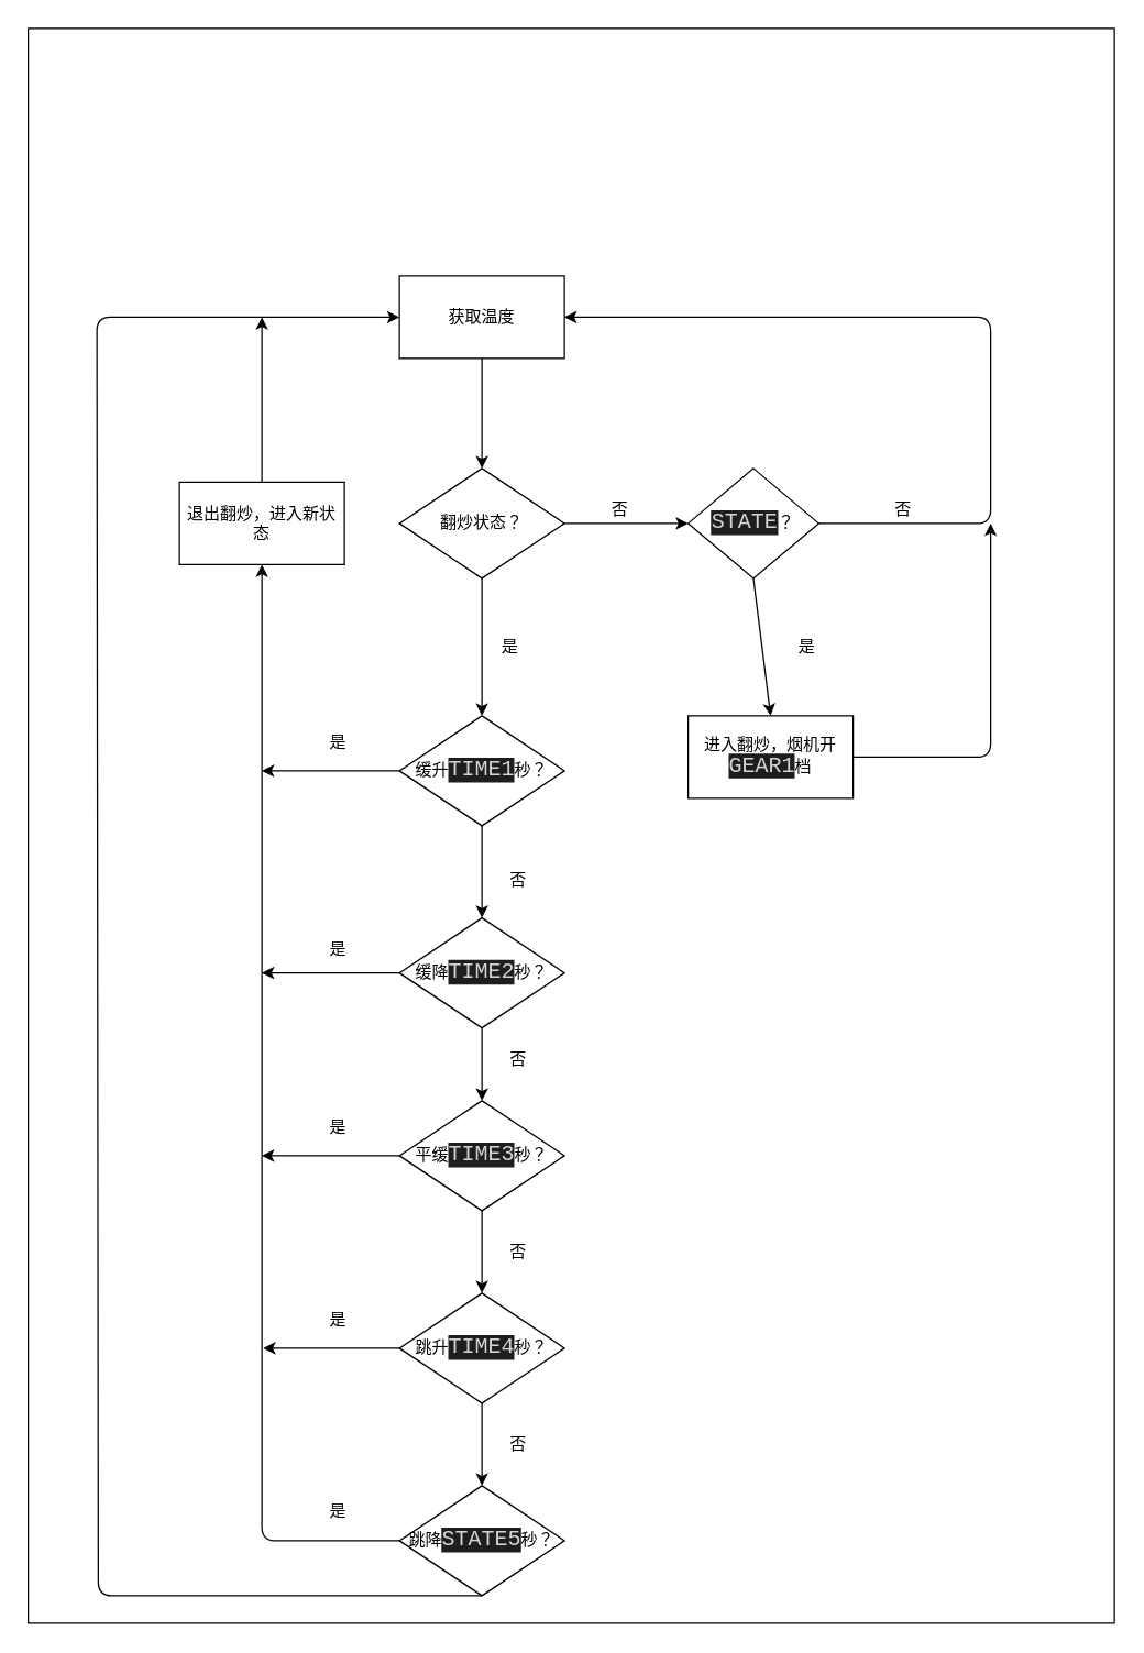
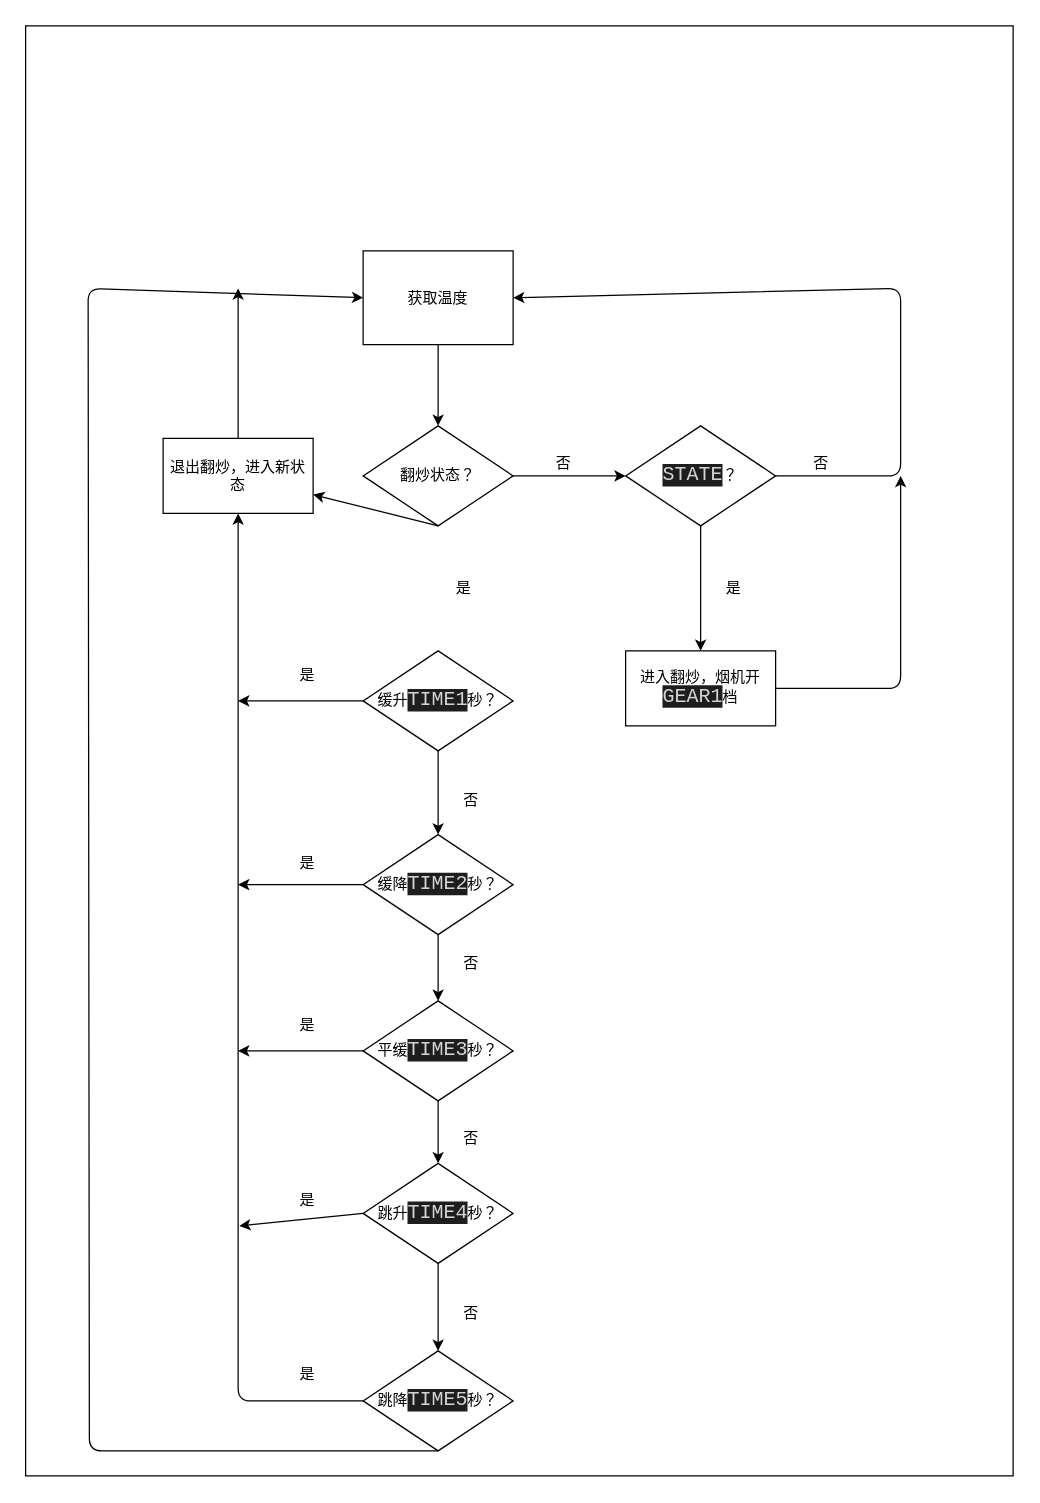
  <mxCell id="0" />
  <mxCell id="1" parent="0" />
  <mxCell id="2" value="" style="rounded=0;whiteSpace=wrap;html=1;" parent="1" vertex="1"><mxGeometry x="20" y="20" width="790" height="1160" as="geometry" /></mxCell>
  <mxCell id="3" style="edgeStyle=none;html=1;exitX=0.5;exitY=1;exitDx=0;exitDy=0;" parent="1" source="4" target="12" edge="1"><mxGeometry relative="1" as="geometry" /></mxCell>
- <mxCell id="4" value="获取温度" style="rounded=0;whiteSpace=wrap;html=1;" parent="1" vertex="1"><mxGeometry x="290" y="200" width="120" height="60" as="geometry" /></mxCell>
+ <mxCell id="4" value="获取温度" style="rounded=0;whiteSpace=wrap;html=1;" parent="1" vertex="1"><mxGeometry x="290" y="200" width="120" height="75" as="geometry" /></mxCell>
  <mxCell id="5" style="edgeStyle=none;html=1;exitX=1;exitY=0.5;exitDx=0;exitDy=0;entryX=1;entryY=0.5;entryDx=0;entryDy=0;" parent="1" source="7" target="4" edge="1"><mxGeometry relative="1" as="geometry"><Array as="points"><mxPoint x="720" y="380" /><mxPoint x="720" y="230" /></Array></mxGeometry></mxCell>
  <mxCell id="6" style="edgeStyle=none;html=1;exitX=0.5;exitY=1;exitDx=0;exitDy=0;entryX=0.5;entryY=0;entryDx=0;entryDy=0;" parent="1" source="7" target="9" edge="1"><mxGeometry relative="1" as="geometry"><mxPoint x="560" y="460" as="targetPoint" /></mxGeometry></mxCell>
- <mxCell id="7" value="&lt;font color=&quot;#d4d4d4&quot; face=&quot;consolas, courier new, monospace&quot;&gt;&lt;span style=&quot;font-size: 16px ; background-color: rgb(30 , 30 , 30)&quot;&gt;STATE&lt;/span&gt;&lt;/font&gt;？" style="rhombus;whiteSpace=wrap;html=1;" parent="1" vertex="1"><mxGeometry x="500" y="340" width="95" height="80" as="geometry" /></mxCell>
+ <mxCell id="7" value="&lt;font color=&quot;#d4d4d4&quot; face=&quot;consolas, courier new, monospace&quot;&gt;&lt;span style=&quot;font-size: 16px ; background-color: rgb(30 , 30 , 30)&quot;&gt;STATE&lt;/span&gt;&lt;/font&gt;？" style="rhombus;whiteSpace=wrap;html=1;" parent="1" vertex="1"><mxGeometry x="500" y="340" width="120" height="80" as="geometry" /></mxCell>
  <mxCell id="8" style="edgeStyle=none;html=1;exitX=1;exitY=0.5;exitDx=0;exitDy=0;" parent="1" source="9" edge="1"><mxGeometry relative="1" as="geometry"><mxPoint x="720" y="380" as="targetPoint" /><Array as="points"><mxPoint x="720" y="550" /></Array></mxGeometry></mxCell>
  <mxCell id="9" value="进入翻炒，烟机开&lt;span style=&quot;background-color: rgb(30 , 30 , 30) ; color: rgb(212 , 212 , 212) ; font-family: &amp;#34;consolas&amp;#34; , &amp;#34;courier new&amp;#34; , monospace ; font-size: 16px&quot;&gt;GEAR1&lt;/span&gt;&lt;span&gt;档&lt;/span&gt;" style="rounded=0;whiteSpace=wrap;html=1;" parent="1" vertex="1"><mxGeometry x="500" y="520" width="120" height="60" as="geometry" /></mxCell>
  <mxCell id="10" style="edgeStyle=none;html=1;exitX=1;exitY=0.5;exitDx=0;exitDy=0;" parent="1" source="12" target="7" edge="1"><mxGeometry relative="1" as="geometry" /></mxCell>
- <mxCell id="11" style="edgeStyle=none;html=1;exitX=0.5;exitY=1;exitDx=0;exitDy=0;" parent="1" source="12" target="15" edge="1"><mxGeometry relative="1" as="geometry" /></mxCell>
+ <mxCell id="11" style="edgeStyle=none;html=1;exitX=0.5;exitY=1;exitDx=0;exitDy=0;" parent="1" source="12" target="29" edge="1"><mxGeometry relative="1" as="geometry" /></mxCell>
  <mxCell id="12" value="翻炒状态？" style="rhombus;whiteSpace=wrap;html=1;" parent="1" vertex="1"><mxGeometry x="290" y="340" width="120" height="80" as="geometry" /></mxCell>
  <mxCell id="13" style="edgeStyle=none;html=1;exitX=0.5;exitY=1;exitDx=0;exitDy=0;" parent="1" source="15" target="18" edge="1"><mxGeometry relative="1" as="geometry" /></mxCell>
  <mxCell id="14" style="edgeStyle=none;html=1;exitX=0;exitY=0.5;exitDx=0;exitDy=0;" parent="1" source="15" edge="1"><mxGeometry relative="1" as="geometry"><mxPoint x="190" y="560" as="targetPoint" /></mxGeometry></mxCell>
  <mxCell id="15" value="缓升&lt;span style=&quot;background-color: rgb(30 , 30 , 30) ; color: rgb(212 , 212 , 212) ; font-family: &amp;#34;consolas&amp;#34; , &amp;#34;courier new&amp;#34; , monospace ; font-size: 16px&quot;&gt;TIME1&lt;/span&gt;&lt;span&gt;秒？&lt;/span&gt;" style="rhombus;whiteSpace=wrap;html=1;" parent="1" vertex="1"><mxGeometry x="290" y="520" width="120" height="80" as="geometry" /></mxCell>
  <mxCell id="16" style="edgeStyle=none;html=1;exitX=0.5;exitY=1;exitDx=0;exitDy=0;entryX=0.5;entryY=0;entryDx=0;entryDy=0;" parent="1" source="18" target="21" edge="1"><mxGeometry relative="1" as="geometry" /></mxCell>
  <mxCell id="17" style="edgeStyle=none;html=1;exitX=0;exitY=0.5;exitDx=0;exitDy=0;" parent="1" source="18" edge="1"><mxGeometry relative="1" as="geometry"><mxPoint x="190" y="707" as="targetPoint" /></mxGeometry></mxCell>
  <mxCell id="18" value="缓降&lt;span style=&quot;background-color: rgb(30 , 30 , 30) ; color: rgb(212 , 212 , 212) ; font-family: &amp;#34;consolas&amp;#34; , &amp;#34;courier new&amp;#34; , monospace ; font-size: 16px&quot;&gt;TIME2&lt;/span&gt;&lt;span&gt;秒？&lt;/span&gt;" style="rhombus;whiteSpace=wrap;html=1;" parent="1" vertex="1"><mxGeometry x="290" y="667" width="120" height="80" as="geometry" /></mxCell>
  <mxCell id="19" style="edgeStyle=none;html=1;exitX=0.5;exitY=1;exitDx=0;exitDy=0;entryX=0.5;entryY=0;entryDx=0;entryDy=0;" parent="1" source="21" target="25" edge="1"><mxGeometry relative="1" as="geometry"><mxPoint x="350" y="930" as="targetPoint" /></mxGeometry></mxCell>
  <mxCell id="20" style="edgeStyle=none;html=1;exitX=0;exitY=0.5;exitDx=0;exitDy=0;" parent="1" source="21" edge="1"><mxGeometry relative="1" as="geometry"><mxPoint x="190" y="840" as="targetPoint" /></mxGeometry></mxCell>
  <mxCell id="21" value="平缓&lt;span style=&quot;background-color: rgb(30 , 30 , 30) ; color: rgb(212 , 212 , 212) ; font-family: &amp;#34;consolas&amp;#34; , &amp;#34;courier new&amp;#34; , monospace ; font-size: 16px&quot;&gt;TIME3&lt;/span&gt;&lt;span&gt;秒？&lt;/span&gt;" style="rhombus;whiteSpace=wrap;html=1;" parent="1" vertex="1"><mxGeometry x="290" y="800" width="120" height="80" as="geometry" /></mxCell>
  <mxCell id="22" style="edgeStyle=none;html=1;exitX=0.5;exitY=1;exitDx=0;exitDy=0;entryX=0.5;entryY=0;entryDx=0;entryDy=0;" parent="1" source="25" target="27" edge="1"><mxGeometry relative="1" as="geometry" /></mxCell>
  <mxCell id="23" style="edgeStyle=none;html=1;entryX=0.5;entryY=1;entryDx=0;entryDy=0;exitX=0;exitY=0.5;exitDx=0;exitDy=0;" parent="1" source="27" target="29" edge="1"><mxGeometry relative="1" as="geometry"><Array as="points"><mxPoint x="190" y="1120" /><mxPoint x="190" y="980" /></Array></mxGeometry></mxCell>
  <mxCell id="24" style="edgeStyle=none;html=1;exitX=0;exitY=0.5;exitDx=0;exitDy=0;" parent="1" source="25" edge="1"><mxGeometry relative="1" as="geometry"><mxPoint x="191" y="980" as="targetPoint" /></mxGeometry></mxCell>
- <mxCell id="25" value="跳升&lt;span style=&quot;background-color: rgb(30 , 30 , 30) ; color: rgb(212 , 212 , 212) ; font-family: &amp;#34;consolas&amp;#34; , &amp;#34;courier new&amp;#34; , monospace ; font-size: 16px&quot;&gt;TIME4&lt;/span&gt;&lt;span&gt;秒？&lt;/span&gt;" style="rhombus;whiteSpace=wrap;html=1;" parent="1" vertex="1"><mxGeometry x="290" y="940" width="120" height="80" as="geometry" /></mxCell>
+ <mxCell id="25" value="跳升&lt;span style=&quot;background-color: rgb(30 , 30 , 30) ; color: rgb(212 , 212 , 212) ; font-family: &amp;#34;consolas&amp;#34; , &amp;#34;courier new&amp;#34; , monospace ; font-size: 16px&quot;&gt;TIME4&lt;/span&gt;&lt;span&gt;秒？&lt;/span&gt;" style="rhombus;whiteSpace=wrap;html=1;" parent="1" vertex="1"><mxGeometry x="290" y="930" width="120" height="80" as="geometry" /></mxCell>
  <mxCell id="26" style="edgeStyle=none;html=1;exitX=0.5;exitY=1;exitDx=0;exitDy=0;entryX=0;entryY=0.5;entryDx=0;entryDy=0;" parent="1" source="27" target="4" edge="1"><mxGeometry relative="1" as="geometry"><Array as="points"><mxPoint x="71" y="1160" /><mxPoint x="70" y="230" /></Array></mxGeometry></mxCell>
- <mxCell id="27" value="跳降&lt;span style=&quot;background-color: rgb(30 , 30 , 30) ; color: rgb(212 , 212 , 212) ; font-family: &amp;#34;consolas&amp;#34; , &amp;#34;courier new&amp;#34; , monospace ; font-size: 16px&quot;&gt;STATE5&lt;/span&gt;&lt;span&gt;秒？&lt;/span&gt;" style="rhombus;whiteSpace=wrap;html=1;" parent="1" vertex="1"><mxGeometry x="290" y="1080" width="120" height="80" as="geometry" /></mxCell>
+ <mxCell id="27" value="跳降&lt;span style=&quot;background-color: rgb(30 , 30 , 30) ; color: rgb(212 , 212 , 212) ; font-family: &amp;#34;consolas&amp;#34; , &amp;#34;courier new&amp;#34; , monospace ; font-size: 16px&quot;&gt;TIME5&lt;/span&gt;&lt;span&gt;秒？&lt;/span&gt;" style="rhombus;whiteSpace=wrap;html=1;" parent="1" vertex="1"><mxGeometry x="290" y="1080" width="120" height="80" as="geometry" /></mxCell>
  <mxCell id="28" style="edgeStyle=none;html=1;exitX=0.5;exitY=0;exitDx=0;exitDy=0;" parent="1" source="29" edge="1"><mxGeometry relative="1" as="geometry"><mxPoint x="190" y="230" as="targetPoint" /></mxGeometry></mxCell>
  <mxCell id="29" value="退出翻炒，进入新状态" style="rounded=0;whiteSpace=wrap;html=1;" parent="1" vertex="1"><mxGeometry x="130" y="350" width="120" height="60" as="geometry" /></mxCell>
  <mxCell id="30" value="否" style="text;html=1;align=center;verticalAlign=middle;resizable=0;points=[];autosize=1;strokeColor=none;fillColor=none;" parent="1" vertex="1"><mxGeometry x="435" y="360" width="30" height="20" as="geometry" /></mxCell>
  <mxCell id="31" value="是" style="text;html=1;align=center;verticalAlign=middle;resizable=0;points=[];autosize=1;strokeColor=none;fillColor=none;" parent="1" vertex="1"><mxGeometry x="355" y="460" width="30" height="20" as="geometry" /></mxCell>
  <mxCell id="32" value="是" style="text;html=1;align=center;verticalAlign=middle;resizable=0;points=[];autosize=1;strokeColor=none;fillColor=none;" parent="1" vertex="1"><mxGeometry x="230" y="530" width="30" height="20" as="geometry" /></mxCell>
  <mxCell id="33" value="是" style="text;html=1;align=center;verticalAlign=middle;resizable=0;points=[];autosize=1;strokeColor=none;fillColor=none;" parent="1" vertex="1"><mxGeometry x="230" y="680" width="30" height="20" as="geometry" /></mxCell>
  <mxCell id="34" value="是" style="text;html=1;align=center;verticalAlign=middle;resizable=0;points=[];autosize=1;strokeColor=none;fillColor=none;" parent="1" vertex="1"><mxGeometry x="230" y="810" width="30" height="20" as="geometry" /></mxCell>
  <mxCell id="35" value="是" style="text;html=1;align=center;verticalAlign=middle;resizable=0;points=[];autosize=1;strokeColor=none;fillColor=none;" parent="1" vertex="1"><mxGeometry x="230" y="950" width="30" height="20" as="geometry" /></mxCell>
  <mxCell id="36" value="是" style="text;html=1;align=center;verticalAlign=middle;resizable=0;points=[];autosize=1;strokeColor=none;fillColor=none;" parent="1" vertex="1"><mxGeometry x="230" y="1089" width="30" height="20" as="geometry" /></mxCell>
  <mxCell id="37" value="是" style="text;html=1;align=center;verticalAlign=middle;resizable=0;points=[];autosize=1;strokeColor=none;fillColor=none;" parent="1" vertex="1"><mxGeometry x="571" y="460" width="30" height="20" as="geometry" /></mxCell>
  <mxCell id="38" value="否" style="text;html=1;align=center;verticalAlign=middle;resizable=0;points=[];autosize=1;strokeColor=none;fillColor=none;" parent="1" vertex="1"><mxGeometry x="641" y="360" width="30" height="20" as="geometry" /></mxCell>
  <mxCell id="39" value="否" style="text;html=1;align=center;verticalAlign=middle;resizable=0;points=[];autosize=1;strokeColor=none;fillColor=none;" parent="1" vertex="1"><mxGeometry x="361" y="630" width="30" height="20" as="geometry" /></mxCell>
  <mxCell id="40" value="否" style="text;html=1;align=center;verticalAlign=middle;resizable=0;points=[];autosize=1;strokeColor=none;fillColor=none;" parent="1" vertex="1"><mxGeometry x="361" y="760" width="30" height="20" as="geometry" /></mxCell>
  <mxCell id="41" value="否" style="text;html=1;align=center;verticalAlign=middle;resizable=0;points=[];autosize=1;strokeColor=none;fillColor=none;" parent="1" vertex="1"><mxGeometry x="361" y="900" width="30" height="20" as="geometry" /></mxCell>
  <mxCell id="42" value="否" style="text;html=1;align=center;verticalAlign=middle;resizable=0;points=[];autosize=1;strokeColor=none;fillColor=none;" parent="1" vertex="1"><mxGeometry x="361" y="1040" width="30" height="20" as="geometry" /></mxCell>
